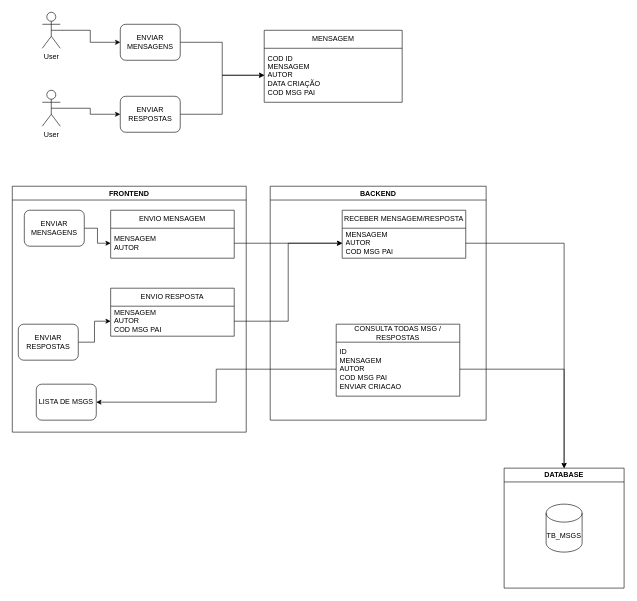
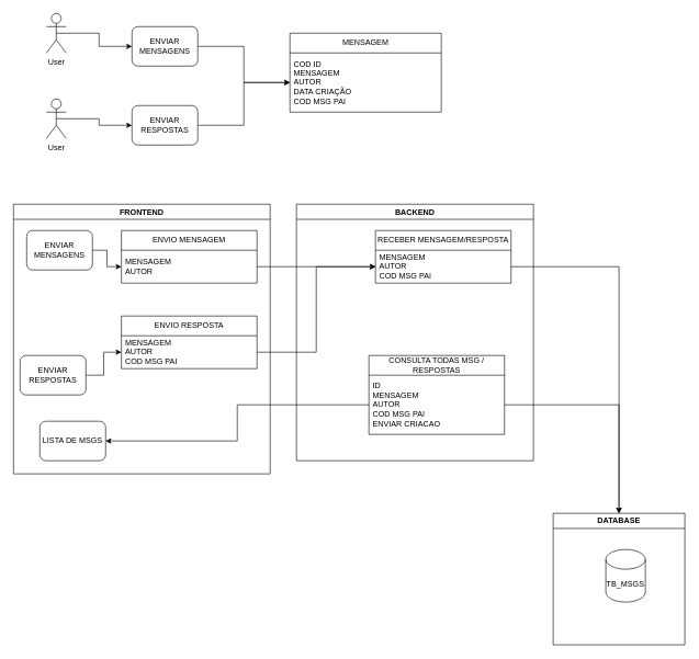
  <mxCell id="0" />
  <mxCell id="1" parent="0" />
  <mxCell id="2" style="edgeStyle=orthogonalEdgeStyle;rounded=0;orthogonalLoop=1;jettySize=auto;html=1;exitX=0.5;exitY=0.5;exitDx=0;exitDy=0;exitPerimeter=0;entryX=0;entryY=0.5;entryDx=0;entryDy=0;" edge="1" parent="1" source="3" target="5"><mxGeometry relative="1" as="geometry" /></mxCell>
  <mxCell id="3" value="User&lt;br&gt;" style="shape=umlActor;verticalLabelPosition=bottom;verticalAlign=top;html=1;outlineConnect=0;" vertex="1" parent="1"><mxGeometry x="70" y="20" width="30" height="60" as="geometry" /></mxCell>
  <mxCell id="4" style="edgeStyle=orthogonalEdgeStyle;rounded=0;orthogonalLoop=1;jettySize=auto;html=1;exitX=1;exitY=0.5;exitDx=0;exitDy=0;entryX=0;entryY=0.5;entryDx=0;entryDy=0;" edge="1" parent="1" source="5" target="7"><mxGeometry relative="1" as="geometry" /></mxCell>
  <mxCell id="5" value="ENVIAR MENSAGENS" style="rounded=1;whiteSpace=wrap;html=1;" vertex="1" parent="1"><mxGeometry x="200" y="40" width="100" height="60" as="geometry" /></mxCell>
  <mxCell id="6" value="MENSAGEM" style="swimlane;fontStyle=0;childLayout=stackLayout;horizontal=1;startSize=30;horizontalStack=0;resizeParent=1;resizeParentMax=0;resizeLast=0;collapsible=1;marginBottom=0;whiteSpace=wrap;html=1;" vertex="1" parent="1"><mxGeometry x="440" y="50" width="230" height="120" as="geometry" /></mxCell>
  <mxCell id="7" value="COD ID&lt;br&gt;MENSAGEM&lt;br&gt;AUTOR&lt;br&gt;DATA CRIAÇÃO&lt;br&gt;COD MSG PAI" style="text;strokeColor=none;fillColor=none;align=left;verticalAlign=middle;spacingLeft=4;spacingRight=4;overflow=hidden;points=[[0,0.5],[1,0.5]];portConstraint=eastwest;rotatable=0;whiteSpace=wrap;html=1;" vertex="1" parent="6"><mxGeometry y="30" width="230" height="90" as="geometry" /></mxCell>
  <mxCell id="8" style="edgeStyle=orthogonalEdgeStyle;rounded=0;orthogonalLoop=1;jettySize=auto;html=1;exitX=0.5;exitY=0.5;exitDx=0;exitDy=0;exitPerimeter=0;entryX=0;entryY=0.5;entryDx=0;entryDy=0;" edge="1" parent="1" source="9" target="11"><mxGeometry relative="1" as="geometry" /></mxCell>
  <mxCell id="9" value="User&lt;br&gt;" style="shape=umlActor;verticalLabelPosition=bottom;verticalAlign=top;html=1;outlineConnect=0;" vertex="1" parent="1"><mxGeometry x="70" y="150" width="30" height="60" as="geometry" /></mxCell>
  <mxCell id="10" style="edgeStyle=orthogonalEdgeStyle;rounded=0;orthogonalLoop=1;jettySize=auto;html=1;exitX=1;exitY=0.5;exitDx=0;exitDy=0;entryX=0;entryY=0.5;entryDx=0;entryDy=0;" edge="1" parent="1" source="11" target="7"><mxGeometry relative="1" as="geometry" /></mxCell>
  <mxCell id="11" value="ENVIAR RESPOSTAS" style="rounded=1;whiteSpace=wrap;html=1;" vertex="1" parent="1"><mxGeometry x="200" y="160" width="100" height="60" as="geometry" /></mxCell>
  <mxCell id="12" value="FRONTEND" style="swimlane;whiteSpace=wrap;html=1;" vertex="1" parent="1"><mxGeometry x="20" y="310" width="390" height="410" as="geometry" /></mxCell>
  <mxCell id="13" style="edgeStyle=orthogonalEdgeStyle;rounded=0;orthogonalLoop=1;jettySize=auto;html=1;exitX=1;exitY=0.5;exitDx=0;exitDy=0;entryX=0;entryY=0.5;entryDx=0;entryDy=0;" edge="1" parent="12" source="14" target="18"><mxGeometry relative="1" as="geometry" /></mxCell>
  <mxCell id="14" value="ENVIAR MENSAGENS" style="rounded=1;whiteSpace=wrap;html=1;" vertex="1" parent="12"><mxGeometry x="20" y="40" width="100" height="60" as="geometry" /></mxCell>
  <mxCell id="15" style="edgeStyle=orthogonalEdgeStyle;rounded=0;orthogonalLoop=1;jettySize=auto;html=1;exitX=1;exitY=0.5;exitDx=0;exitDy=0;entryX=0;entryY=0.5;entryDx=0;entryDy=0;" edge="1" parent="12" source="16" target="20"><mxGeometry relative="1" as="geometry" /></mxCell>
  <mxCell id="16" value="ENVIAR RESPOSTAS" style="rounded=1;whiteSpace=wrap;html=1;" vertex="1" parent="12"><mxGeometry x="10" y="230" width="100" height="60" as="geometry" /></mxCell>
  <mxCell id="17" value="ENVIO MENSAGEM" style="swimlane;fontStyle=0;childLayout=stackLayout;horizontal=1;startSize=30;horizontalStack=0;resizeParent=1;resizeParentMax=0;resizeLast=0;collapsible=1;marginBottom=0;whiteSpace=wrap;html=1;" vertex="1" parent="12"><mxGeometry x="164" y="40" width="206" height="80" as="geometry" /></mxCell>
  <mxCell id="18" value="MENSAGEM&lt;br&gt;AUTOR" style="text;strokeColor=none;fillColor=none;align=left;verticalAlign=middle;spacingLeft=4;spacingRight=4;overflow=hidden;points=[[0,0.5],[1,0.5]];portConstraint=eastwest;rotatable=0;whiteSpace=wrap;html=1;" vertex="1" parent="17"><mxGeometry y="30" width="206" height="50" as="geometry" /></mxCell>
  <mxCell id="19" value="ENVIO RESPOSTA" style="swimlane;fontStyle=0;childLayout=stackLayout;horizontal=1;startSize=30;horizontalStack=0;resizeParent=1;resizeParentMax=0;resizeLast=0;collapsible=1;marginBottom=0;whiteSpace=wrap;html=1;" vertex="1" parent="12"><mxGeometry x="164" y="170" width="206" height="80" as="geometry" /></mxCell>
  <mxCell id="20" value="MENSAGEM&lt;br&gt;AUTOR&lt;br&gt;COD MSG PAI" style="text;strokeColor=none;fillColor=none;align=left;verticalAlign=middle;spacingLeft=4;spacingRight=4;overflow=hidden;points=[[0,0.5],[1,0.5]];portConstraint=eastwest;rotatable=0;whiteSpace=wrap;html=1;" vertex="1" parent="19"><mxGeometry y="30" width="206" height="50" as="geometry" /></mxCell>
  <mxCell id="21" value="LISTA DE MSGS" style="rounded=1;whiteSpace=wrap;html=1;" vertex="1" parent="12"><mxGeometry x="40" y="330" width="100" height="60" as="geometry" /></mxCell>
  <mxCell id="22" value="BACKEND" style="swimlane;whiteSpace=wrap;html=1;" vertex="1" parent="1"><mxGeometry x="450" y="310" width="360" height="390" as="geometry" /></mxCell>
  <mxCell id="23" value="RECEBER MENSAGEM/RESPOSTA" style="swimlane;fontStyle=0;childLayout=stackLayout;horizontal=1;startSize=30;horizontalStack=0;resizeParent=1;resizeParentMax=0;resizeLast=0;collapsible=1;marginBottom=0;whiteSpace=wrap;html=1;" vertex="1" parent="22"><mxGeometry x="120" y="40" width="206" height="80" as="geometry" /></mxCell>
  <mxCell id="24" value="MENSAGEM&lt;br&gt;AUTOR&lt;br&gt;COD MSG PAI" style="text;strokeColor=none;fillColor=none;align=left;verticalAlign=middle;spacingLeft=4;spacingRight=4;overflow=hidden;points=[[0,0.5],[1,0.5]];portConstraint=eastwest;rotatable=0;whiteSpace=wrap;html=1;" vertex="1" parent="23"><mxGeometry y="30" width="206" height="50" as="geometry" /></mxCell>
  <mxCell id="25" value="CONSULTA TODAS MSG / RESPOSTAS" style="swimlane;fontStyle=0;childLayout=stackLayout;horizontal=1;startSize=30;horizontalStack=0;resizeParent=1;resizeParentMax=0;resizeLast=0;collapsible=1;marginBottom=0;whiteSpace=wrap;html=1;" vertex="1" parent="22"><mxGeometry x="110" y="230" width="206" height="120" as="geometry" /></mxCell>
  <mxCell id="26" value="ID&lt;br&gt;MENSAGEM&lt;br&gt;AUTOR&lt;br&gt;COD MSG PAI&lt;br&gt;ENVIAR CRIACAO" style="text;strokeColor=none;fillColor=none;align=left;verticalAlign=middle;spacingLeft=4;spacingRight=4;overflow=hidden;points=[[0,0.5],[1,0.5]];portConstraint=eastwest;rotatable=0;whiteSpace=wrap;html=1;" vertex="1" parent="25"><mxGeometry y="30" width="206" height="90" as="geometry" /></mxCell>
  <mxCell id="27" value="DATABASE" style="swimlane;whiteSpace=wrap;html=1;" vertex="1" parent="1"><mxGeometry x="840" y="780" width="200" height="200" as="geometry" /></mxCell>
- <mxCell id="28" value="TB_MSGS" style="shape=cylinder3;whiteSpace=wrap;html=1;boundedLbl=1;backgroundOutline=1;size=15;" vertex="1" parent="27"><mxGeometry x="70" y="60" width="60" height="80" as="geometry" /></mxCell>
+ <mxCell id="28" value="TB_MSGS" style="shape=cylinder3;whiteSpace=wrap;html=1;boundedLbl=1;backgroundOutline=1;size=15;" vertex="1" parent="27"><mxGeometry x="80" y="55" width="60" height="80" as="geometry" /></mxCell>
  <mxCell id="29" style="edgeStyle=orthogonalEdgeStyle;rounded=0;orthogonalLoop=1;jettySize=auto;html=1;exitX=1;exitY=0.5;exitDx=0;exitDy=0;entryX=0;entryY=0.5;entryDx=0;entryDy=0;" edge="1" parent="1" source="18" target="24"><mxGeometry relative="1" as="geometry" /></mxCell>
  <mxCell id="30" style="edgeStyle=orthogonalEdgeStyle;rounded=0;orthogonalLoop=1;jettySize=auto;html=1;exitX=1;exitY=0.5;exitDx=0;exitDy=0;entryX=0;entryY=0.5;entryDx=0;entryDy=0;" edge="1" parent="1" source="20" target="24"><mxGeometry relative="1" as="geometry"><mxPoint x="570" y="410" as="targetPoint" /></mxGeometry></mxCell>
  <mxCell id="31" style="edgeStyle=orthogonalEdgeStyle;rounded=0;orthogonalLoop=1;jettySize=auto;html=1;exitX=0;exitY=0.5;exitDx=0;exitDy=0;entryX=1;entryY=0.5;entryDx=0;entryDy=0;" edge="1" parent="1" source="26" target="21"><mxGeometry relative="1" as="geometry" /></mxCell>
  <mxCell id="32" style="edgeStyle=orthogonalEdgeStyle;rounded=0;orthogonalLoop=1;jettySize=auto;html=1;exitX=1;exitY=0.5;exitDx=0;exitDy=0;entryX=0.5;entryY=0;entryDx=0;entryDy=0;" edge="1" parent="1" source="24" target="27"><mxGeometry relative="1" as="geometry" /></mxCell>
  <mxCell id="33" style="edgeStyle=orthogonalEdgeStyle;rounded=0;orthogonalLoop=1;jettySize=auto;html=1;exitX=1;exitY=0.5;exitDx=0;exitDy=0;" edge="1" parent="1" source="26" target="27"><mxGeometry relative="1" as="geometry" /></mxCell>
